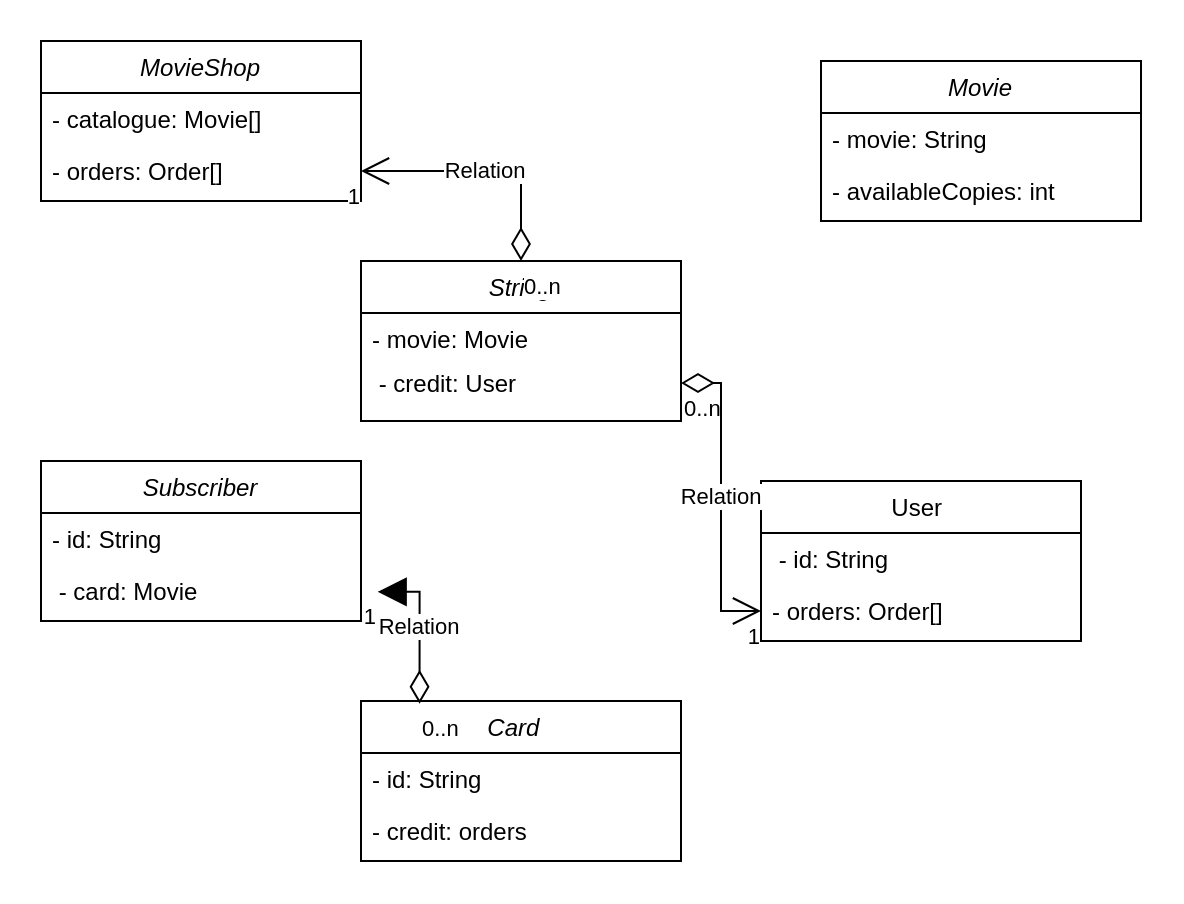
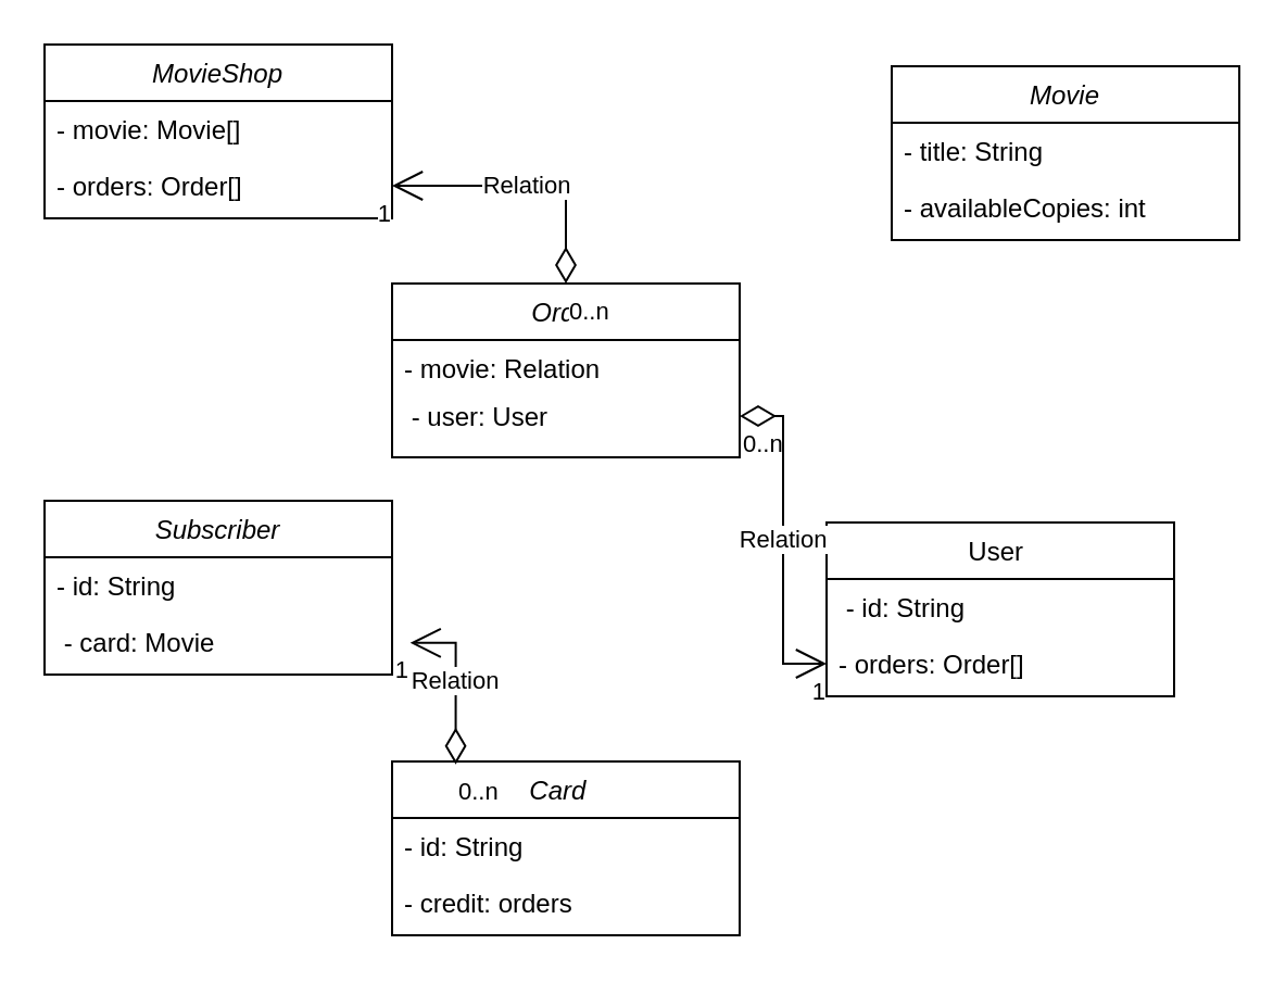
  <mxCell id="0" />
  <mxCell id="1" parent="0" />
  <mxCell id="2" value="MovieShop" style="swimlane;fontStyle=2;align=center;verticalAlign=top;childLayout=stackLayout;horizontal=1;startSize=26;horizontalStack=0;resizeParent=1;resizeLast=0;collapsible=1;marginBottom=0;rounded=0;shadow=0;strokeWidth=1;" parent="1" vertex="1"><mxGeometry x="20" y="20" width="160" height="80" as="geometry"><mxRectangle x="230" y="140" width="160" height="26" as="alternateBounds" /></mxGeometry></mxCell>
- <mxCell id="3" value="- catalogue: Movie[]" style="text;align=left;verticalAlign=top;spacingLeft=4;spacingRight=4;overflow=hidden;rotatable=0;points=[[0,0.5],[1,0.5]];portConstraint=eastwest;" parent="2" vertex="1"><mxGeometry y="26" width="160" height="26" as="geometry" /></mxCell>
+ <mxCell id="3" value="- movie: Movie[]" style="text;align=left;verticalAlign=top;spacingLeft=4;spacingRight=4;overflow=hidden;rotatable=0;points=[[0,0.5],[1,0.5]];portConstraint=eastwest;" parent="2" vertex="1"><mxGeometry y="26" width="160" height="26" as="geometry" /></mxCell>
  <mxCell id="4" value="- orders: Order[]" style="text;align=left;verticalAlign=top;spacingLeft=4;spacingRight=4;overflow=hidden;rotatable=0;points=[[0,0.5],[1,0.5]];portConstraint=eastwest;" parent="2" vertex="1"><mxGeometry y="52" width="160" height="26" as="geometry" /></mxCell>
  <mxCell id="5" value=" User  " style="swimlane;fontStyle=0;align=center;verticalAlign=top;childLayout=stackLayout;horizontal=1;startSize=26;horizontalStack=0;resizeParent=1;resizeLast=0;collapsible=1;marginBottom=0;rounded=0;shadow=0;strokeWidth=1;" parent="1" vertex="1"><mxGeometry x="380" y="240" width="160" height="80" as="geometry"><mxRectangle x="130" y="380" width="160" height="26" as="alternateBounds" /></mxGeometry></mxCell>
  <mxCell id="6" value=" - id: String " style="text;align=left;verticalAlign=top;spacingLeft=4;spacingRight=4;overflow=hidden;rotatable=0;points=[[0,0.5],[1,0.5]];portConstraint=eastwest;" parent="5" vertex="1"><mxGeometry y="26" width="160" height="26" as="geometry" /></mxCell>
  <mxCell id="7" value="- orders: Order[]" style="text;align=left;verticalAlign=top;spacingLeft=4;spacingRight=4;overflow=hidden;rotatable=0;points=[[0,0.5],[1,0.5]];portConstraint=eastwest;rounded=0;shadow=0;html=0;" parent="5" vertex="1"><mxGeometry y="52" width="160" height="26" as="geometry" /></mxCell>
  <mxCell id="8" value="Movie" style="swimlane;fontStyle=2;align=center;verticalAlign=top;childLayout=stackLayout;horizontal=1;startSize=26;horizontalStack=0;resizeParent=1;resizeLast=0;collapsible=1;marginBottom=0;rounded=0;shadow=0;strokeWidth=1;" vertex="1" parent="1"><mxGeometry x="410" y="30" width="160" height="80" as="geometry"><mxRectangle x="230" y="140" width="160" height="26" as="alternateBounds" /></mxGeometry></mxCell>
- <mxCell id="9" value="- movie: String" style="text;align=left;verticalAlign=top;spacingLeft=4;spacingRight=4;overflow=hidden;rotatable=0;points=[[0,0.5],[1,0.5]];portConstraint=eastwest;" vertex="1" parent="8"><mxGeometry y="26" width="160" height="26" as="geometry" /></mxCell>
+ <mxCell id="9" value="- title: String" style="text;align=left;verticalAlign=top;spacingLeft=4;spacingRight=4;overflow=hidden;rotatable=0;points=[[0,0.5],[1,0.5]];portConstraint=eastwest;" vertex="1" parent="8"><mxGeometry y="26" width="160" height="26" as="geometry" /></mxCell>
  <mxCell id="10" value="- availableCopies: int" style="text;align=left;verticalAlign=top;spacingLeft=4;spacingRight=4;overflow=hidden;rotatable=0;points=[[0,0.5],[1,0.5]];portConstraint=eastwest;" vertex="1" parent="8"><mxGeometry y="52" width="160" height="26" as="geometry" /></mxCell>
  <mxCell id="11" value=" Subscriber " style="swimlane;fontStyle=2;align=center;verticalAlign=top;childLayout=stackLayout;horizontal=1;startSize=26;horizontalStack=0;resizeParent=1;resizeLast=0;collapsible=1;marginBottom=0;rounded=0;shadow=0;strokeWidth=1;" vertex="1" parent="1"><mxGeometry x="20" y="230" width="160" height="80" as="geometry"><mxRectangle x="230" y="140" width="160" height="26" as="alternateBounds" /></mxGeometry></mxCell>
  <mxCell id="12" value="- id: String  " style="text;align=left;verticalAlign=top;spacingLeft=4;spacingRight=4;overflow=hidden;rotatable=0;points=[[0,0.5],[1,0.5]];portConstraint=eastwest;" vertex="1" parent="11"><mxGeometry y="26" width="160" height="26" as="geometry" /></mxCell>
  <mxCell id="13" value=" - card: Movie " style="text;align=left;verticalAlign=top;spacingLeft=4;spacingRight=4;overflow=hidden;rotatable=0;points=[[0,0.5],[1,0.5]];portConstraint=eastwest;" vertex="1" parent="11"><mxGeometry y="52" width="160" height="26" as="geometry" /></mxCell>
  <mxCell id="14" value="Card  " style="swimlane;fontStyle=2;align=center;verticalAlign=top;childLayout=stackLayout;horizontal=1;startSize=26;horizontalStack=0;resizeParent=1;resizeLast=0;collapsible=1;marginBottom=0;rounded=0;shadow=0;strokeWidth=1;" vertex="1" parent="1"><mxGeometry x="180" y="350" width="160" height="80" as="geometry"><mxRectangle x="230" y="140" width="160" height="26" as="alternateBounds" /></mxGeometry></mxCell>
  <mxCell id="15" value="- id: String  " style="text;align=left;verticalAlign=top;spacingLeft=4;spacingRight=4;overflow=hidden;rotatable=0;points=[[0,0.5],[1,0.5]];portConstraint=eastwest;" vertex="1" parent="14"><mxGeometry y="26" width="160" height="26" as="geometry" /></mxCell>
  <mxCell id="16" value="- credit: orders " style="text;align=left;verticalAlign=top;spacingLeft=4;spacingRight=4;overflow=hidden;rotatable=0;points=[[0,0.5],[1,0.5]];portConstraint=eastwest;" vertex="1" parent="14"><mxGeometry y="52" width="160" height="26" as="geometry" /></mxCell>
- <mxCell id="17" value=" String " style="swimlane;fontStyle=2;align=center;verticalAlign=top;childLayout=stackLayout;horizontal=1;startSize=26;horizontalStack=0;resizeParent=1;resizeLast=0;collapsible=1;marginBottom=0;rounded=0;shadow=0;strokeWidth=1;" vertex="1" parent="1"><mxGeometry x="180" y="130" width="160" height="80" as="geometry"><mxRectangle x="230" y="140" width="160" height="26" as="alternateBounds" /></mxGeometry></mxCell>
- <mxCell id="18" value="- movie: Movie " style="text;align=left;verticalAlign=top;spacingLeft=4;spacingRight=4;overflow=hidden;rotatable=0;points=[[0,0.5],[1,0.5]];portConstraint=eastwest;" vertex="1" parent="17"><mxGeometry y="26" width="160" height="22" as="geometry" /></mxCell>
- <mxCell id="19" value=" - credit: User  " style="text;align=left;verticalAlign=top;spacingLeft=4;spacingRight=4;overflow=hidden;rotatable=0;points=[[0,0.5],[1,0.5]];portConstraint=eastwest;" vertex="1" parent="17"><mxGeometry y="48" width="160" height="26" as="geometry" /></mxCell>
- <mxCell id="20" value="Relation" style="endArrow=block;html=1;endSize=12;startArrow=diamondThin;startSize=14;startFill=0;edgeStyle=orthogonalEdgeStyle;rounded=0;exitX=0.183;exitY=0.017;exitDx=0;exitDy=0;exitPerimeter=0;entryX=1.052;entryY=0.515;entryDx=0;entryDy=0;entryPerimeter=0;" edge="1" parent="1" source="14" target="13"><mxGeometry relative="1" as="geometry"><mxPoint x="200" y="300" as="sourcePoint" /><mxPoint x="360" y="300" as="targetPoint" /></mxGeometry></mxCell>
+ <mxCell id="17" value=" Order " style="swimlane;fontStyle=2;align=center;verticalAlign=top;childLayout=stackLayout;horizontal=1;startSize=26;horizontalStack=0;resizeParent=1;resizeLast=0;collapsible=1;marginBottom=0;rounded=0;shadow=0;strokeWidth=1;" vertex="1" parent="1"><mxGeometry x="180" y="130" width="160" height="80" as="geometry"><mxRectangle x="230" y="140" width="160" height="26" as="alternateBounds" /></mxGeometry></mxCell>
+ <mxCell id="18" value="- movie: Relation " style="text;align=left;verticalAlign=top;spacingLeft=4;spacingRight=4;overflow=hidden;rotatable=0;points=[[0,0.5],[1,0.5]];portConstraint=eastwest;" vertex="1" parent="17"><mxGeometry y="26" width="160" height="22" as="geometry" /></mxCell>
+ <mxCell id="19" value=" - user: User  " style="text;align=left;verticalAlign=top;spacingLeft=4;spacingRight=4;overflow=hidden;rotatable=0;points=[[0,0.5],[1,0.5]];portConstraint=eastwest;" vertex="1" parent="17"><mxGeometry y="48" width="160" height="26" as="geometry" /></mxCell>
+ <mxCell id="20" value="Relation" style="endArrow=open;html=1;endSize=12;startArrow=diamondThin;startSize=14;startFill=0;edgeStyle=orthogonalEdgeStyle;rounded=0;exitX=0.183;exitY=0.017;exitDx=0;exitDy=0;exitPerimeter=0;entryX=1.052;entryY=0.515;entryDx=0;entryDy=0;entryPerimeter=0;" edge="1" parent="1" source="14" target="13"><mxGeometry relative="1" as="geometry"><mxPoint x="200" y="300" as="sourcePoint" /><mxPoint x="360" y="300" as="targetPoint" /></mxGeometry></mxCell>
  <mxCell id="21" value="0..n" style="edgeLabel;resizable=0;html=1;align=left;verticalAlign=top;" connectable="0" vertex="1" parent="20"><mxGeometry x="-1" relative="1" as="geometry" /></mxCell>
  <mxCell id="22" value="1" style="edgeLabel;resizable=0;html=1;align=right;verticalAlign=top;" connectable="0" vertex="1" parent="20"><mxGeometry x="1" relative="1" as="geometry" /></mxCell>
  <mxCell id="23" value="Relation" style="endArrow=open;html=1;endSize=12;startArrow=diamondThin;startSize=14;startFill=0;edgeStyle=orthogonalEdgeStyle;rounded=0;" edge="1" parent="1" source="19" target="7"><mxGeometry relative="1" as="geometry"><mxPoint x="360" y="480" as="sourcePoint" /><mxPoint x="520" y="480" as="targetPoint" /></mxGeometry></mxCell>
  <mxCell id="24" value="0..n" style="edgeLabel;resizable=0;html=1;align=left;verticalAlign=top;" connectable="0" vertex="1" parent="23"><mxGeometry x="-1" relative="1" as="geometry" /></mxCell>
  <mxCell id="25" value="1" style="edgeLabel;resizable=0;html=1;align=right;verticalAlign=top;" connectable="0" vertex="1" parent="23"><mxGeometry x="1" relative="1" as="geometry" /></mxCell>
  <mxCell id="26" value="Relation" style="endArrow=open;html=1;endSize=12;startArrow=diamondThin;startSize=14;startFill=0;edgeStyle=orthogonalEdgeStyle;rounded=0;entryX=1;entryY=0.5;entryDx=0;entryDy=0;" edge="1" parent="1" source="17" target="4"><mxGeometry relative="1" as="geometry"><mxPoint x="240" y="500" as="sourcePoint" /><mxPoint x="400" y="500" as="targetPoint" /></mxGeometry></mxCell>
  <mxCell id="27" value="0..n" style="edgeLabel;resizable=0;html=1;align=left;verticalAlign=top;" connectable="0" vertex="1" parent="26"><mxGeometry x="-1" relative="1" as="geometry" /></mxCell>
  <mxCell id="28" value="1" style="edgeLabel;resizable=0;html=1;align=right;verticalAlign=top;" connectable="0" vertex="1" parent="26"><mxGeometry x="1" relative="1" as="geometry" /></mxCell>
